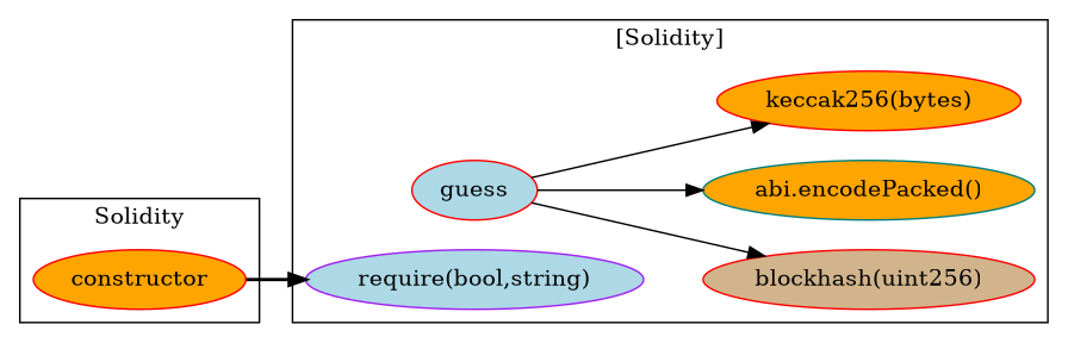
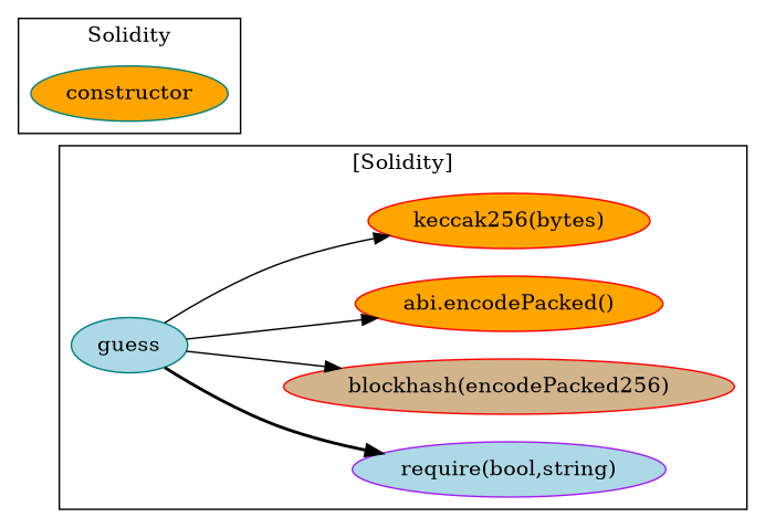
  strict digraph {
    rankdir=LR
    node [color=red fillcolor=orange style=filled]
    edge [style=solid]
-   n1 [fillcolor=lightblue label=guess]
+   n1 [color=teal fillcolor=lightblue label=guess]
    "require(bool,string)" [color=purple fillcolor=lightblue]
-   "blockhash(uint256)" [fillcolor=tan]
-   "abi.encodePacked()" [color=teal]
+   "blockhash(uint256)" [fillcolor=tan label="blockhash(encodePacked256)"]
+   "abi.encodePacked()"
    "keccak256(bytes)"
-   n6 [label=constructor]
+   n6 [color=teal label=constructor]
    subgraph cluster_1 {
      label="[Solidity]"
      n1
      "require(bool,string)"
      "blockhash(uint256)"
      "abi.encodePacked()"
      "keccak256(bytes)"
    }
    subgraph cluster_2 {
      label=Solidity
      n6
    }
-   n6 -> "require(bool,string)" [style=bold]
+   n1 -> "require(bool,string)" [style=bold]
    n1 -> "blockhash(uint256)"
    n1 -> "abi.encodePacked()"
    n1 -> "keccak256(bytes)"
  }
